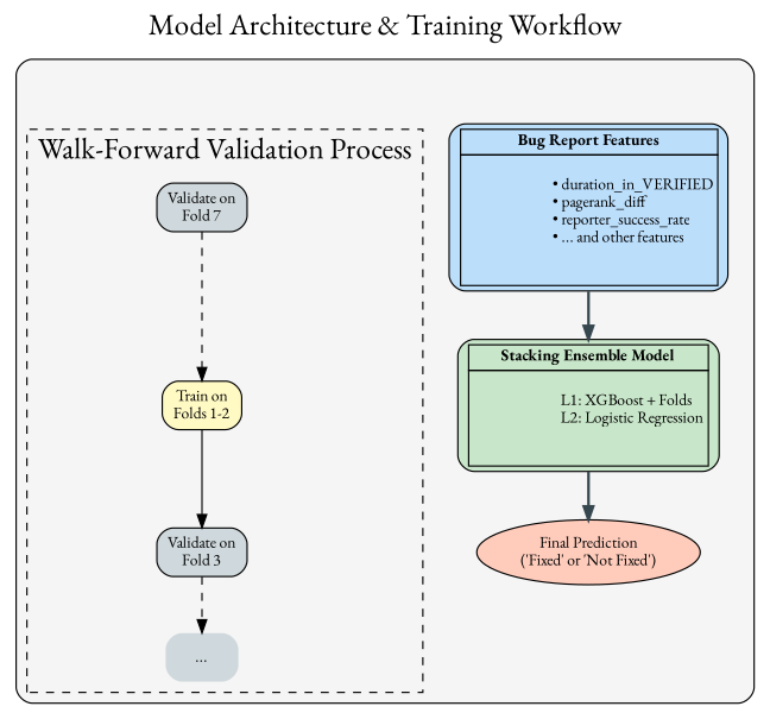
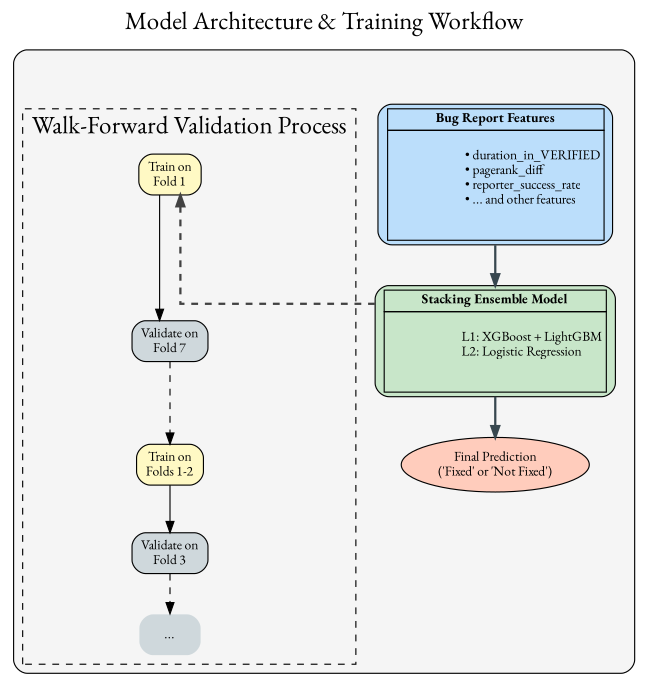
  digraph {
    fontname="EB Garamond"
    fontsize=22
    label="Model Architecture & Training Workflow"
    labelloc=t
    nodesep=0.8
    rankdir=TB
    splines=ortho
    node [fillcolor="#CFD8DC" fontname="EB Garamond" fontsize=12 shape=box style="filled,rounded"]
    edge [fontname="EB Garamond"]
    n1 [fillcolor="#BBDEFB" label=<                     <TABLE BORDER="0" CELLBORDER="1" CELLSPACING="0" BGCOLOR="#BBDEFB">                         <TR><TD><B>Bug Report Features</B></TD></TR>                         <TR><TD ALIGN="LEFT">                             <BR/>                             • duration_in_VERIFIED<BR ALIGN="LEFT"/>                             • pagerank_diff<BR ALIGN="LEFT"/>                             • reporter_success_rate<BR ALIGN="LEFT"/>                             • ... and other features<BR ALIGN="LEFT"/>                             <BR/>                         </TD></TR>                     </TABLE>                 >]
-   n2 [fillcolor="#C8E6C9" label=<                     <TABLE BORDER="0" CELLBORDER="1" CELLSPACING="0" BGCOLOR="#C8E6C9">                         <TR><TD><B>Stacking Ensemble Model</B></TD></TR>                         <TR><TD ALIGN="LEFT">                             <BR/>                             L1: XGBoost + Folds<BR ALIGN="LEFT"/>                             L2: Logistic Regression<BR ALIGN="LEFT"/>                             <BR/>                         </TD></TR>                     </TABLE>                 >]
+   n2 [fillcolor="#C8E6C9" label=<                     <TABLE BORDER="0" CELLBORDER="1" CELLSPACING="0" BGCOLOR="#C8E6C9">                         <TR><TD><B>Stacking Ensemble Model</B></TD></TR>                         <TR><TD ALIGN="LEFT">                             <BR/>                             L1: XGBoost + LightGBM<BR ALIGN="LEFT"/>                             L2: Logistic Regression<BR ALIGN="LEFT"/>                             <BR/>                         </TD></TR>                     </TABLE>                 >]
    n3 [fillcolor="#FFCCBC" label="Final Prediction\n('Fixed' or 'Not Fixed')" shape=ellipse]
+   n4 [fillcolor="#FFF9C4" label="Train on\nFold 1"]
    n5 [label="Validate on\nFold 7"]
    n6 [fillcolor="#FFF9C4" label="Train on\nFolds 1-2"]
    n7 [label="Validate on\nFold 3"]
    n8 [label="..." shape=plaintext]
    subgraph cluster_1 {
      fillcolor="#f5f5f5"
      label=""
      style="filled,rounded"
      subgraph cluster_2 {
        fillcolor="#f5f5f5"
        label="Core Model Architecture"
        style=invis
        n1
        n2
        n3
      }
      subgraph cluster_3 {
        fillcolor="#f5f5f5"
        label="Walk-Forward Validation Process"
        style=dashed
+       n4
        n5
        n6
        n7
        n8
      }
    }
    n1 -> n2 [color="#37474F" fontsize=10 style=bold]
    n2 -> n3 [color="#37474F" fontsize=10 style=bold]
+   n2 -> n4 [color="#424242" constraint=false style="dashed, bold"]
+   n4 -> n5
    n5 -> n6 [style=dashed]
    n6 -> n7
    n7 -> n8 [style=dashed]
  }
